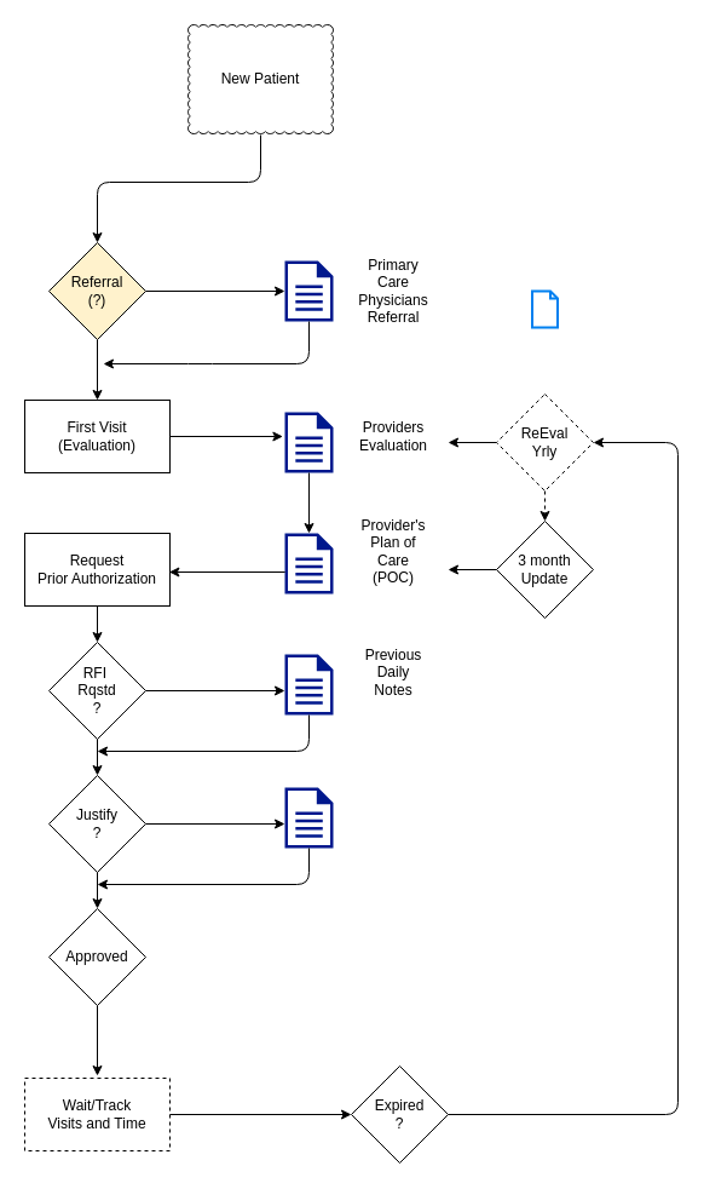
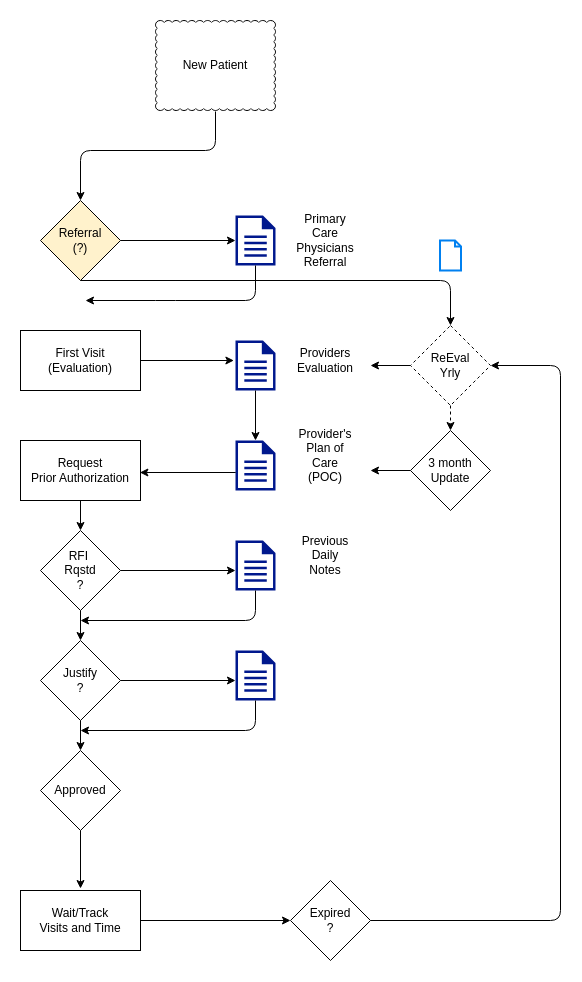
  <mxCell id="0" />
  <mxCell id="1" parent="0" />
  <mxCell id="2" value="New Patient" style="whiteSpace=wrap;html=1;shape=mxgraph.basic.cloud_rect" vertex="1" parent="1"><mxGeometry x="155" y="20" width="120" height="90" as="geometry" /></mxCell>
  <mxCell id="3" value="" style="aspect=fixed;pointerEvents=1;shadow=0;dashed=0;html=1;strokeColor=none;labelPosition=center;verticalLabelPosition=bottom;verticalAlign=top;align=center;fillColor=#00188D;shape=mxgraph.mscae.enterprise.document" vertex="1" parent="1"><mxGeometry x="235" y="215" width="40" height="50" as="geometry" /></mxCell>
  <mxCell id="4" value="" style="aspect=fixed;pointerEvents=1;shadow=0;dashed=0;html=1;strokeColor=none;labelPosition=center;verticalLabelPosition=bottom;verticalAlign=top;align=center;fillColor=#00188D;shape=mxgraph.mscae.enterprise.document" vertex="1" parent="1"><mxGeometry x="235" y="340" width="40" height="50" as="geometry" /></mxCell>
  <mxCell id="5" value="" style="aspect=fixed;pointerEvents=1;shadow=0;dashed=0;html=1;strokeColor=none;labelPosition=center;verticalLabelPosition=bottom;verticalAlign=top;align=center;fillColor=#00188D;shape=mxgraph.mscae.enterprise.document" vertex="1" parent="1"><mxGeometry x="235" y="440" width="40" height="50" as="geometry" /></mxCell>
  <mxCell id="6" value="" style="html=1;verticalLabelPosition=bottom;align=center;labelBackgroundColor=#ffffff;verticalAlign=top;strokeWidth=2;strokeColor=#0080F0;shadow=0;dashed=0;shape=mxgraph.ios7.icons.document;" vertex="1" parent="1"><mxGeometry x="439.5" y="240" width="21" height="30" as="geometry" /></mxCell>
  <mxCell id="7" value="Primary Care&lt;br&gt;Physicians&lt;br&gt;Referral" style="text;html=1;strokeColor=none;fillColor=none;align=center;verticalAlign=middle;whiteSpace=wrap;rounded=0;" vertex="1" parent="1"><mxGeometry x="305" y="230" width="40" height="20" as="geometry" /></mxCell>
  <mxCell id="8" value="Providers&lt;br&gt;Evaluation&lt;br&gt;" style="text;html=1;strokeColor=none;fillColor=none;align=center;verticalAlign=middle;whiteSpace=wrap;rounded=0;" vertex="1" parent="1"><mxGeometry x="305" y="350" width="40" height="20" as="geometry" /></mxCell>
  <mxCell id="9" value="Provider's&lt;br&gt;Plan of Care (POC)" style="text;html=1;strokeColor=none;fillColor=none;align=center;verticalAlign=middle;whiteSpace=wrap;rounded=0;" vertex="1" parent="1"><mxGeometry x="305" y="445" width="40" height="20" as="geometry" /></mxCell>
  <mxCell id="10" value="First Visit&lt;br&gt;(Evaluation)" style="rounded=0;whiteSpace=wrap;html=1;" vertex="1" parent="1"><mxGeometry x="20" y="330" width="120" height="60" as="geometry" /></mxCell>
  <mxCell id="11" value="Referral&lt;br&gt;(?)" style="rhombus;whiteSpace=wrap;html=1;fillColor=#fff2cc;" vertex="1" parent="1"><mxGeometry x="40" y="200" width="80" height="80" as="geometry" /></mxCell>
  <mxCell id="12" value="" style="edgeStyle=segmentEdgeStyle;endArrow=classic;html=1;exitX=1;exitY=0.5;exitDx=0;exitDy=0;entryX=0;entryY=0.5;entryDx=0;entryDy=0;entryPerimeter=0;" edge="1" parent="1" source="11" target="3"><mxGeometry width="50" height="50" relative="1" as="geometry"><mxPoint x="-105" y="250" as="sourcePoint" /><mxPoint x="-55" y="200" as="targetPoint" /></mxGeometry></mxCell>
  <mxCell id="13" value="" style="edgeStyle=segmentEdgeStyle;endArrow=classic;html=1;exitX=0.5;exitY=1;exitDx=0;exitDy=0;exitPerimeter=0;" edge="1" parent="1" source="3"><mxGeometry width="50" height="50" relative="1" as="geometry"><mxPoint x="185" y="320" as="sourcePoint" /><mxPoint x="85" y="300" as="targetPoint" /><Array as="points"><mxPoint x="255" y="300" /><mxPoint x="165" y="300" /></Array></mxGeometry></mxCell>
- <mxCell id="14" value="" style="edgeStyle=segmentEdgeStyle;endArrow=classic;html=1;exitX=0.5;exitY=1;exitDx=0;exitDy=0;" edge="1" parent="1" source="11" target="10"><mxGeometry width="50" height="50" relative="1" as="geometry"><mxPoint x="55" y="450" as="sourcePoint" /><mxPoint x="105" y="400" as="targetPoint" /></mxGeometry></mxCell>
+ <mxCell id="14" value="" style="edgeStyle=segmentEdgeStyle;endArrow=classic;html=1;exitX=0.5;exitY=1;exitDx=0;exitDy=0;" edge="1" parent="1" source="11" target="27"><mxGeometry width="50" height="50" relative="1" as="geometry"><mxPoint x="55" y="450" as="sourcePoint" /><mxPoint x="105" y="400" as="targetPoint" /></mxGeometry></mxCell>
  <mxCell id="15" value="" style="edgeStyle=segmentEdgeStyle;endArrow=classic;html=1;entryX=0.5;entryY=0;entryDx=0;entryDy=0;exitX=0.5;exitY=1.011;exitDx=0;exitDy=0;exitPerimeter=0;" edge="1" parent="1" source="2" target="11"><mxGeometry width="50" height="50" relative="1" as="geometry"><mxPoint x="220" y="150" as="sourcePoint" /><mxPoint x="240" y="150" as="targetPoint" /><Array as="points"><mxPoint x="215" y="150" /><mxPoint x="80" y="150" /></Array></mxGeometry></mxCell>
  <mxCell id="16" value="" style="edgeStyle=segmentEdgeStyle;endArrow=classic;html=1;exitX=1;exitY=0.5;exitDx=0;exitDy=0;entryX=-0.04;entryY=0.39;entryDx=0;entryDy=0;entryPerimeter=0;" edge="1" parent="1" source="10" target="4"><mxGeometry width="50" height="50" relative="1" as="geometry"><mxPoint x="135" y="380" as="sourcePoint" /><mxPoint x="205" y="370" as="targetPoint" /></mxGeometry></mxCell>
  <mxCell id="17" value="Request&lt;br&gt;Prior Authorization" style="rounded=0;whiteSpace=wrap;html=1;" vertex="1" parent="1"><mxGeometry x="20" y="440" width="120" height="60" as="geometry" /></mxCell>
  <mxCell id="18" value="" style="edgeStyle=segmentEdgeStyle;endArrow=classic;html=1;exitX=0.5;exitY=1;exitDx=0;exitDy=0;exitPerimeter=0;" edge="1" parent="1" source="4"><mxGeometry width="50" height="50" relative="1" as="geometry"><mxPoint x="255" y="400" as="sourcePoint" /><mxPoint x="255" y="440" as="targetPoint" /></mxGeometry></mxCell>
  <mxCell id="19" value="" style="edgeStyle=segmentEdgeStyle;endArrow=classic;html=1;exitX=0.005;exitY=0.64;exitDx=0;exitDy=0;exitPerimeter=0;entryX=0.995;entryY=0.541;entryDx=0;entryDy=0;entryPerimeter=0;" edge="1" parent="1" source="5" target="17"><mxGeometry width="50" height="50" relative="1" as="geometry"><mxPoint x="205" y="480" as="sourcePoint" /><mxPoint x="255" y="430" as="targetPoint" /></mxGeometry></mxCell>
  <mxCell id="20" value="RFI&amp;nbsp;&lt;br&gt;Rqstd&lt;br&gt;?" style="rhombus;whiteSpace=wrap;html=1;" vertex="1" parent="1"><mxGeometry x="40" y="530" width="80" height="80" as="geometry" /></mxCell>
  <mxCell id="21" value="Justify&lt;br&gt;?" style="rhombus;whiteSpace=wrap;html=1;" vertex="1" parent="1"><mxGeometry x="40" y="640" width="80" height="80" as="geometry" /></mxCell>
  <mxCell id="22" value="Approved" style="rhombus;whiteSpace=wrap;html=1;" vertex="1" parent="1"><mxGeometry x="40" y="750" width="80" height="80" as="geometry" /></mxCell>
  <mxCell id="23" value="" style="aspect=fixed;pointerEvents=1;shadow=0;dashed=0;html=1;strokeColor=none;labelPosition=center;verticalLabelPosition=bottom;verticalAlign=top;align=center;fillColor=#00188D;shape=mxgraph.mscae.enterprise.document" vertex="1" parent="1"><mxGeometry x="235" y="540" width="40" height="50" as="geometry" /></mxCell>
  <mxCell id="24" value="" style="aspect=fixed;pointerEvents=1;shadow=0;dashed=0;html=1;strokeColor=none;labelPosition=center;verticalLabelPosition=bottom;verticalAlign=top;align=center;fillColor=#00188D;shape=mxgraph.mscae.enterprise.document" vertex="1" parent="1"><mxGeometry x="235" y="650" width="40" height="50" as="geometry" /></mxCell>
  <mxCell id="25" value="Previous&lt;br&gt;Daily&lt;br&gt;Notes" style="text;html=1;strokeColor=none;fillColor=none;align=center;verticalAlign=middle;whiteSpace=wrap;rounded=0;" vertex="1" parent="1"><mxGeometry x="305" y="545" width="40" height="20" as="geometry" /></mxCell>
  <mxCell id="26" value="Expired&lt;br&gt;?" style="rhombus;whiteSpace=wrap;html=1;" vertex="1" parent="1"><mxGeometry x="290" y="880" width="80" height="80" as="geometry" /></mxCell>
  <mxCell id="27" value="ReEval&lt;br&gt;Yrly" style="rhombus;whiteSpace=wrap;html=1;dashed=1;" vertex="1" parent="1"><mxGeometry x="410" y="325" width="80" height="80" as="geometry" /></mxCell>
  <mxCell id="28" value="3 month&lt;br&gt;Update" style="rhombus;whiteSpace=wrap;html=1;" vertex="1" parent="1"><mxGeometry x="410" y="430" width="80" height="80" as="geometry" /></mxCell>
  <mxCell id="29" value="" style="edgeStyle=segmentEdgeStyle;endArrow=classic;html=1;exitX=0.5;exitY=1;exitDx=0;exitDy=0;entryX=0.5;entryY=0;entryDx=0;entryDy=0;dashed=1;" edge="1" parent="1" source="27" target="28"><mxGeometry width="50" height="50" relative="1" as="geometry"><mxPoint x="550" y="450" as="sourcePoint" /><mxPoint x="600" y="400" as="targetPoint" /></mxGeometry></mxCell>
  <mxCell id="30" value="" style="edgeStyle=segmentEdgeStyle;endArrow=classic;html=1;exitX=0;exitY=0.5;exitDx=0;exitDy=0;" edge="1" parent="1" source="27"><mxGeometry width="50" height="50" relative="1" as="geometry"><mxPoint x="370" y="430" as="sourcePoint" /><mxPoint x="370" y="365" as="targetPoint" /></mxGeometry></mxCell>
  <mxCell id="31" value="" style="edgeStyle=segmentEdgeStyle;endArrow=classic;html=1;exitX=0;exitY=0.5;exitDx=0;exitDy=0;" edge="1" parent="1" source="28"><mxGeometry width="50" height="50" relative="1" as="geometry"><mxPoint x="360" y="550" as="sourcePoint" /><mxPoint x="370" y="470" as="targetPoint" /></mxGeometry></mxCell>
  <mxCell id="32" value="" style="edgeStyle=segmentEdgeStyle;endArrow=classic;html=1;exitX=0.5;exitY=1;exitDx=0;exitDy=0;" edge="1" parent="1" source="17"><mxGeometry width="50" height="50" relative="1" as="geometry"><mxPoint x="160" y="570" as="sourcePoint" /><mxPoint x="80" y="530" as="targetPoint" /></mxGeometry></mxCell>
  <mxCell id="33" value="" style="edgeStyle=segmentEdgeStyle;endArrow=classic;html=1;exitX=0.5;exitY=1;exitDx=0;exitDy=0;entryX=0.5;entryY=0;entryDx=0;entryDy=0;" edge="1" parent="1" source="20" target="21"><mxGeometry width="50" height="50" relative="1" as="geometry"><mxPoint x="-10" y="650" as="sourcePoint" /><mxPoint x="40" y="600" as="targetPoint" /></mxGeometry></mxCell>
  <mxCell id="34" value="" style="edgeStyle=segmentEdgeStyle;endArrow=classic;html=1;exitX=0.5;exitY=1;exitDx=0;exitDy=0;" edge="1" parent="1" source="21"><mxGeometry width="50" height="50" relative="1" as="geometry"><mxPoint x="270" y="690" as="sourcePoint" /><mxPoint x="80" y="750" as="targetPoint" /></mxGeometry></mxCell>
- <mxCell id="35" value="Wait/Track &lt;br&gt;Visits and Time" style="rounded=0;whiteSpace=wrap;html=1;dashed=1;" vertex="1" parent="1"><mxGeometry x="20" y="890" width="120" height="60" as="geometry" /></mxCell>
+ <mxCell id="35" value="Wait/Track &lt;br&gt;Visits and Time" style="rounded=0;whiteSpace=wrap;html=1;" vertex="1" parent="1"><mxGeometry x="20" y="890" width="120" height="60" as="geometry" /></mxCell>
  <mxCell id="36" value="" style="edgeStyle=segmentEdgeStyle;endArrow=classic;html=1;exitX=0.5;exitY=1;exitDx=0;exitDy=0;entryX=0.5;entryY=-0.033;entryDx=0;entryDy=0;entryPerimeter=0;" edge="1" parent="1" source="22" target="35"><mxGeometry width="50" height="50" relative="1" as="geometry"><mxPoint x="270" y="860" as="sourcePoint" /><mxPoint x="74" y="870" as="targetPoint" /></mxGeometry></mxCell>
  <mxCell id="37" value="" style="edgeStyle=segmentEdgeStyle;endArrow=classic;html=1;exitX=1;exitY=0.5;exitDx=0;exitDy=0;entryX=0;entryY=0.5;entryDx=0;entryDy=0;" edge="1" parent="1" source="35" target="26"><mxGeometry width="50" height="50" relative="1" as="geometry"><mxPoint x="180" y="940" as="sourcePoint" /><mxPoint x="230" y="890" as="targetPoint" /></mxGeometry></mxCell>
  <mxCell id="38" value="" style="edgeStyle=segmentEdgeStyle;endArrow=classic;html=1;exitX=1;exitY=0.5;exitDx=0;exitDy=0;" edge="1" parent="1" source="20"><mxGeometry width="50" height="50" relative="1" as="geometry"><mxPoint x="150" y="590" as="sourcePoint" /><mxPoint x="235" y="570" as="targetPoint" /></mxGeometry></mxCell>
  <mxCell id="39" value="" style="edgeStyle=segmentEdgeStyle;endArrow=classic;html=1;exitX=0.5;exitY=1;exitDx=0;exitDy=0;exitPerimeter=0;" edge="1" parent="1" source="23"><mxGeometry width="50" height="50" relative="1" as="geometry"><mxPoint x="140" y="640" as="sourcePoint" /><mxPoint x="80" y="620" as="targetPoint" /><Array as="points"><mxPoint x="255" y="620" /></Array></mxGeometry></mxCell>
  <mxCell id="40" value="" style="edgeStyle=segmentEdgeStyle;endArrow=classic;html=1;exitX=0.5;exitY=1;exitDx=0;exitDy=0;exitPerimeter=0;" edge="1" parent="1"><mxGeometry width="50" height="50" relative="1" as="geometry"><mxPoint x="255" y="700" as="sourcePoint" /><mxPoint x="80" y="730" as="targetPoint" /><Array as="points"><mxPoint x="255" y="730" /></Array></mxGeometry></mxCell>
  <mxCell id="41" value="" style="edgeStyle=segmentEdgeStyle;endArrow=classic;html=1;exitX=1;exitY=0.5;exitDx=0;exitDy=0;" edge="1" parent="1" source="21"><mxGeometry width="50" height="50" relative="1" as="geometry"><mxPoint x="120" y="674.88" as="sourcePoint" /><mxPoint x="235" y="680" as="targetPoint" /></mxGeometry></mxCell>
  <mxCell id="42" value="" style="edgeStyle=segmentEdgeStyle;endArrow=classic;html=1;entryX=1;entryY=0.5;entryDx=0;entryDy=0;" edge="1" parent="1" target="27"><mxGeometry width="50" height="50" relative="1" as="geometry"><mxPoint x="370" y="920" as="sourcePoint" /><mxPoint x="560" y="370" as="targetPoint" /><Array as="points"><mxPoint x="560" y="920" /><mxPoint x="560" y="365" /></Array></mxGeometry></mxCell>
